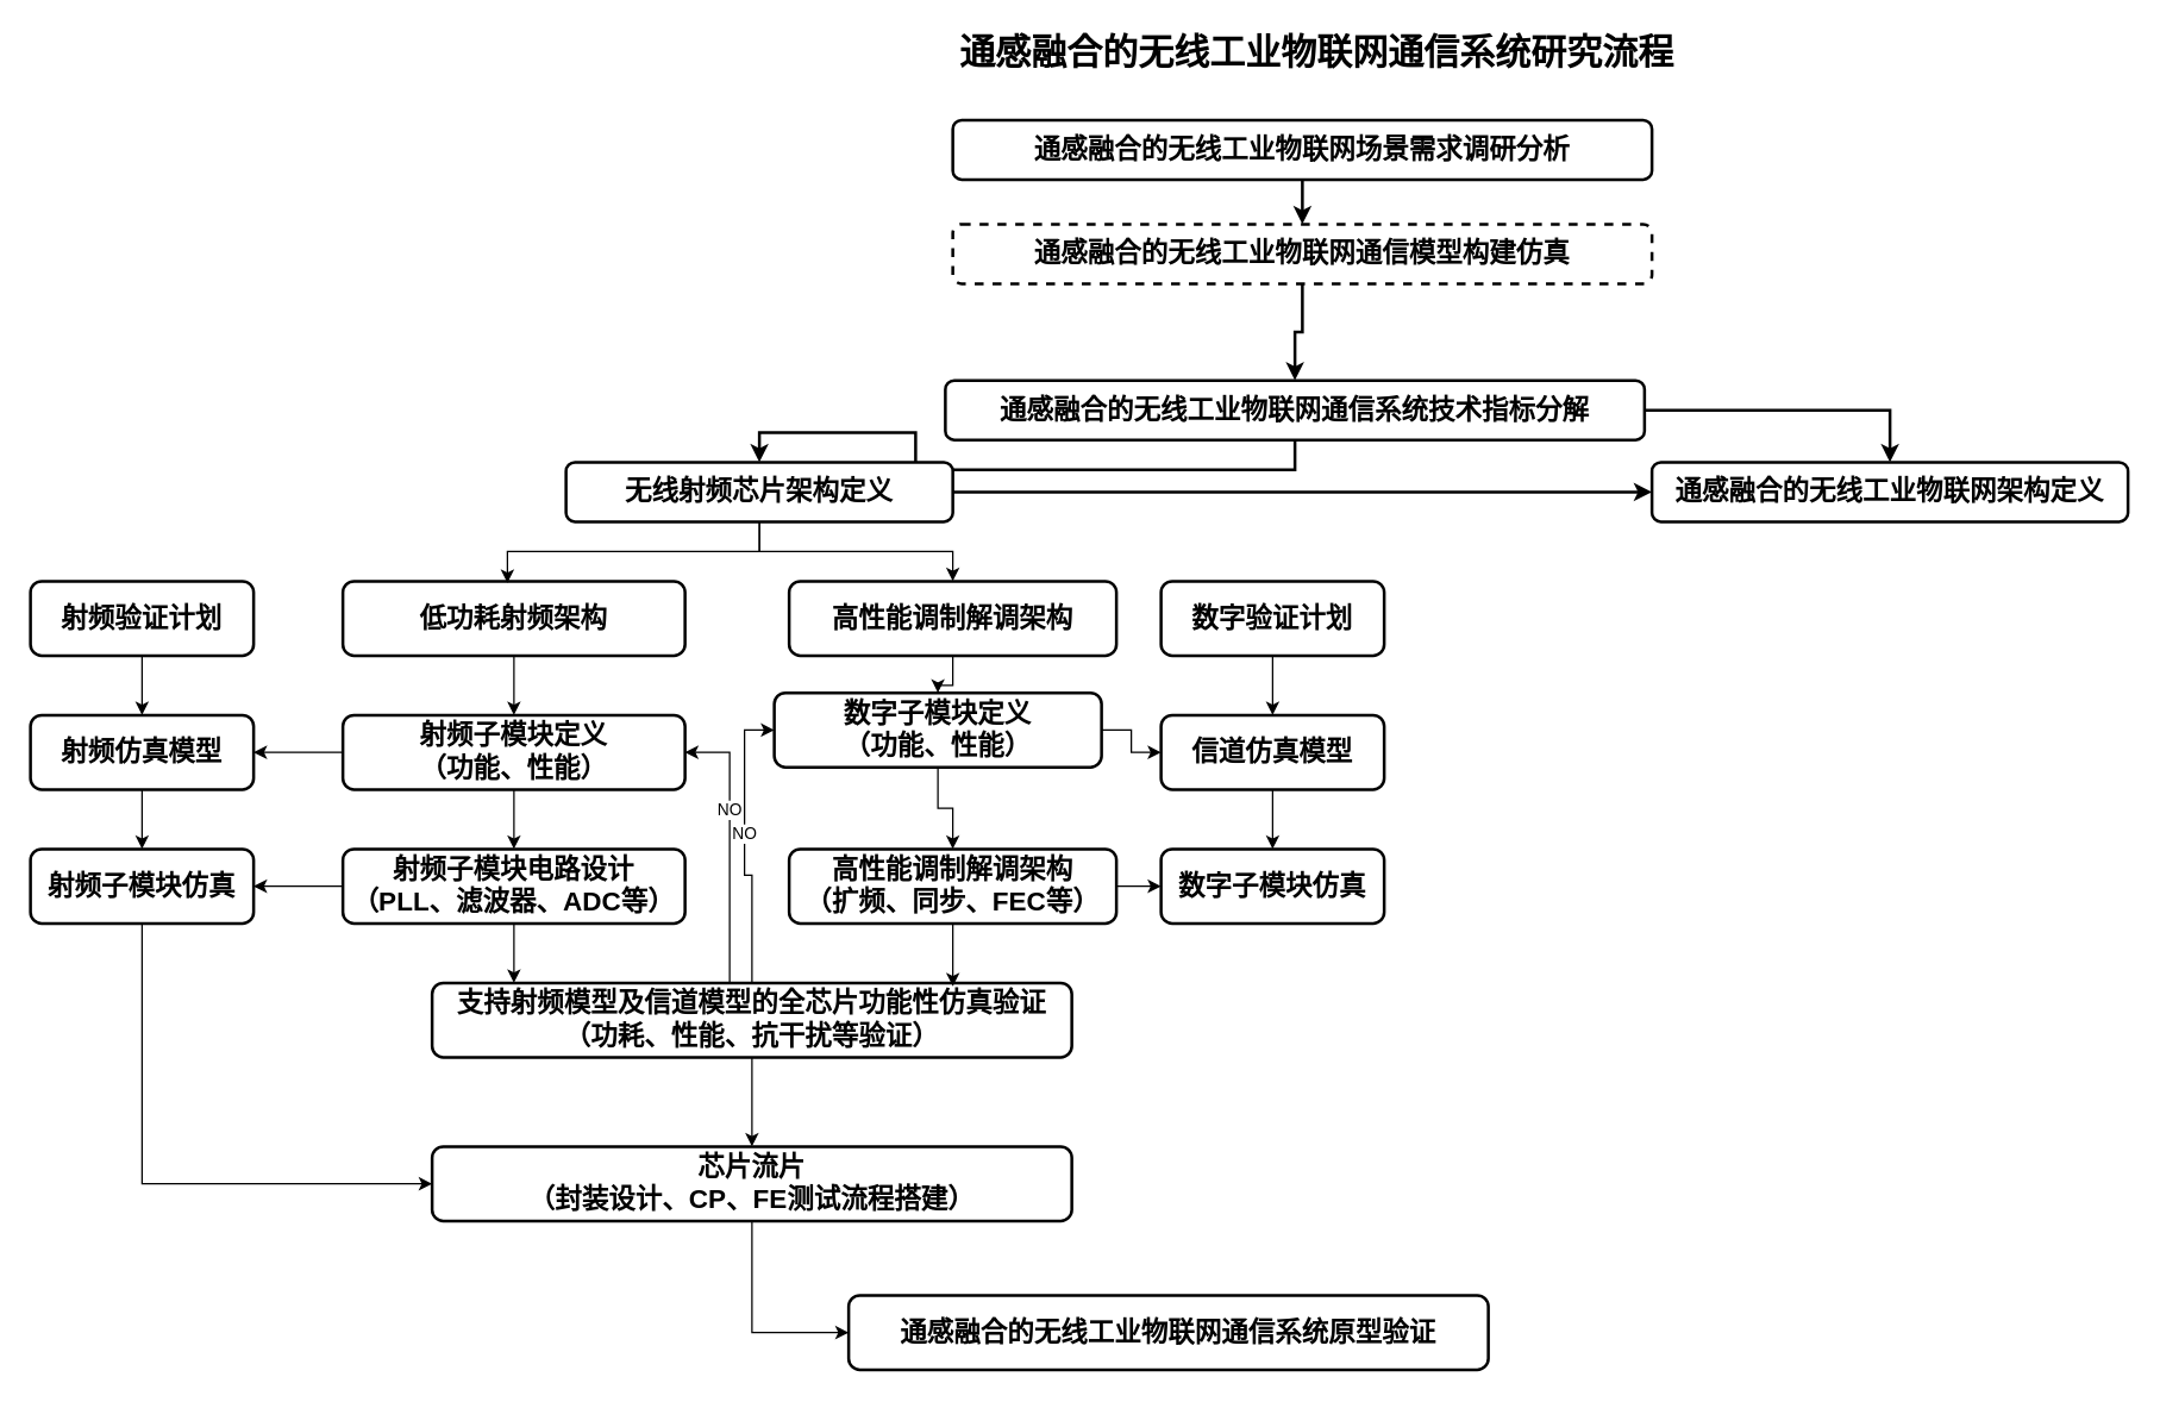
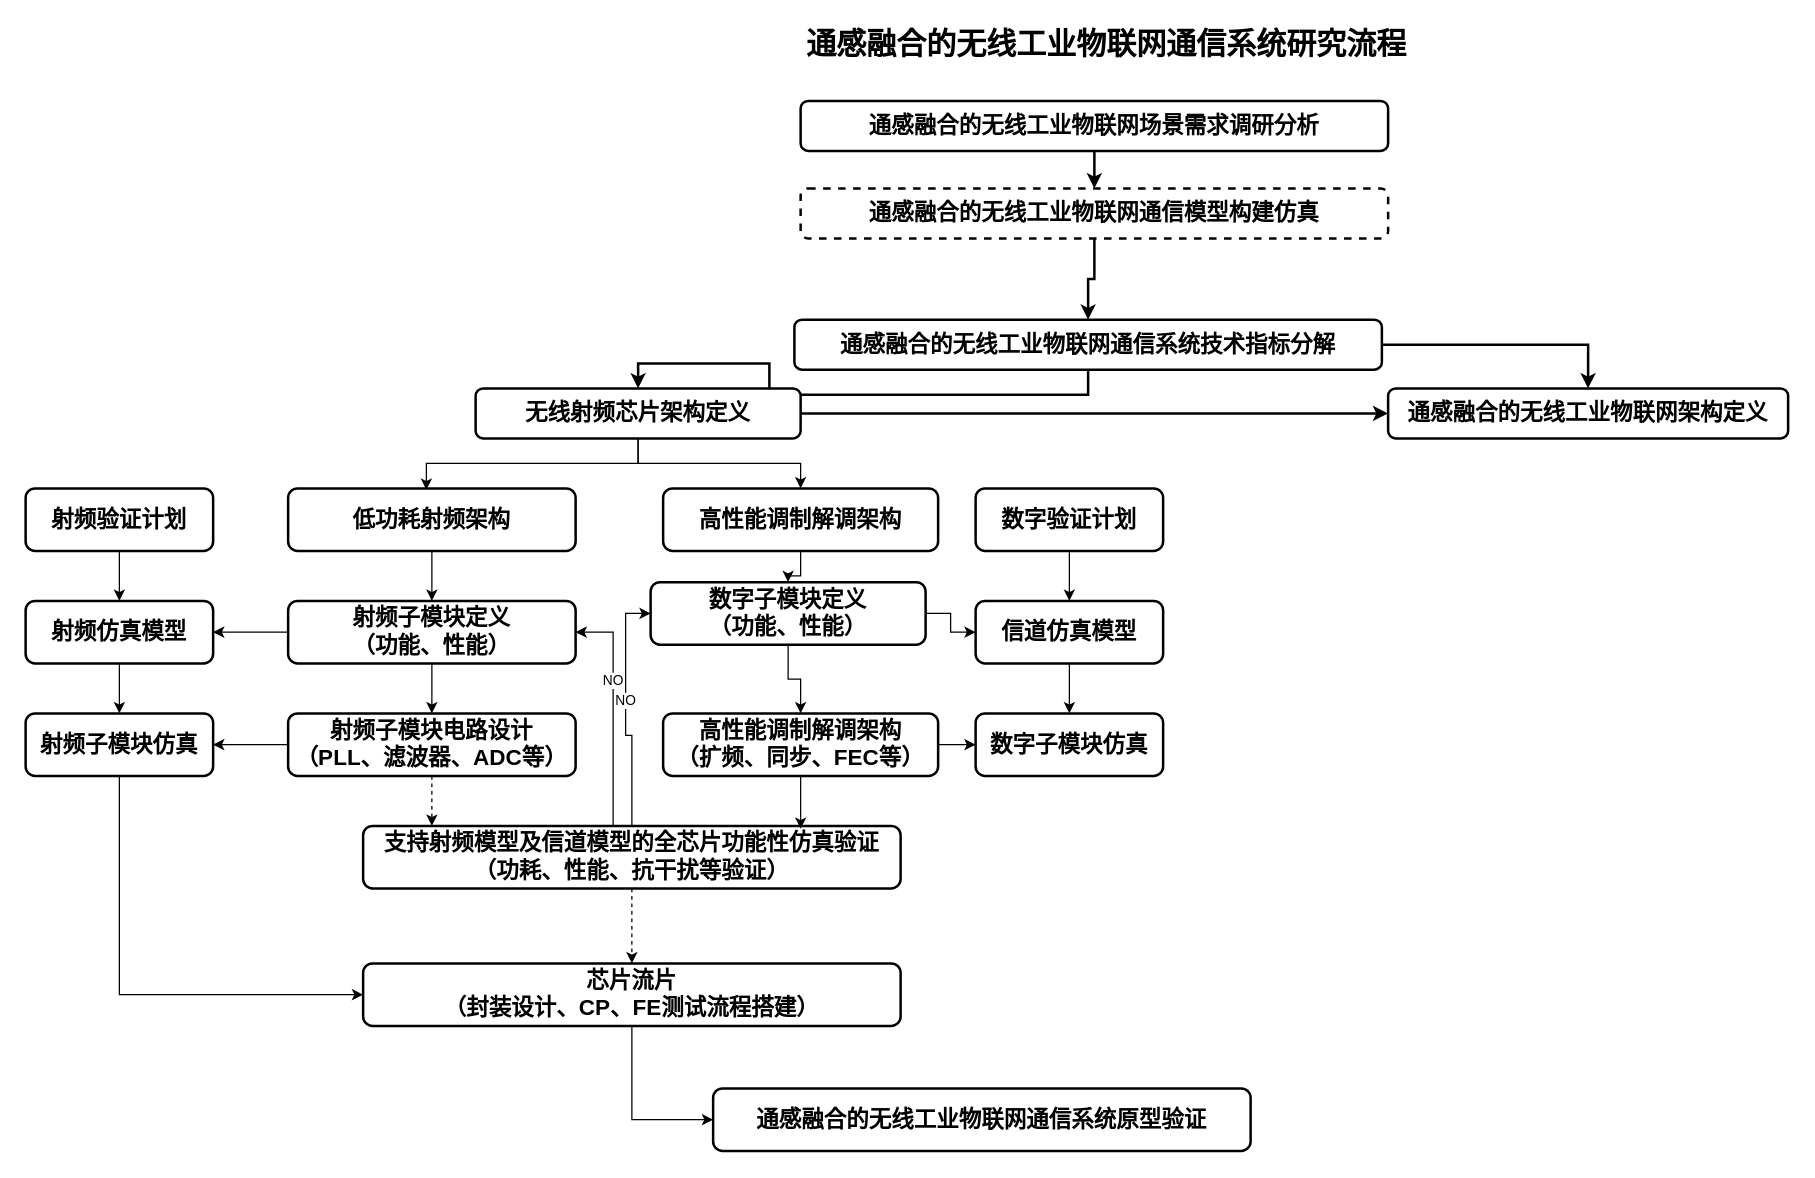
  <mxCell id="0" />
  <mxCell id="1" parent="0" />
  <mxCell id="2" style="edgeStyle=orthogonalEdgeStyle;rounded=0;orthogonalLoop=1;jettySize=auto;html=1;entryX=0.5;entryY=0;entryDx=0;entryDy=0;strokeWidth=2;" edge="1" parent="1" source="3" target="6"><mxGeometry relative="1" as="geometry" /></mxCell>
  <mxCell id="3" value="&lt;b style=&quot;border-color: var(--border-color);&quot;&gt;&lt;font style=&quot;border-color: var(--border-color); font-size: 18px;&quot;&gt;通感融合的无线工业物联网场景需求调研分析&lt;/font&gt;&lt;/b&gt;" style="rounded=1;whiteSpace=wrap;html=1;fontSize=12;glass=0;strokeWidth=2;shadow=0;" parent="1" vertex="1"><mxGeometry x="640" y="80" width="470" height="40" as="geometry" /></mxCell>
  <mxCell id="4" value="&lt;b&gt;&lt;font style=&quot;font-size: 24px;&quot;&gt;通感融合的无线工业物联网通信系统研究流程&lt;/font&gt;&lt;/b&gt;" style="text;strokeColor=none;align=center;fillColor=none;html=1;verticalAlign=middle;whiteSpace=wrap;rounded=0;" vertex="1" parent="1"><mxGeometry x="640" y="20" width="490" height="30" as="geometry" /></mxCell>
  <mxCell id="5" style="edgeStyle=orthogonalEdgeStyle;rounded=0;orthogonalLoop=1;jettySize=auto;html=1;entryX=0.5;entryY=0;entryDx=0;entryDy=0;strokeWidth=2;" edge="1" parent="1" source="6" target="9"><mxGeometry relative="1" as="geometry" /></mxCell>
  <mxCell id="6" value="&lt;b style=&quot;border-color: var(--border-color);&quot;&gt;&lt;font style=&quot;border-color: var(--border-color); font-size: 18px;&quot;&gt;通感融合的无线工业物联网通信模型构建仿真&lt;/font&gt;&lt;/b&gt;" style="rounded=1;whiteSpace=wrap;html=1;fontSize=12;glass=0;strokeWidth=2;shadow=0;dashed=1;" vertex="1" parent="1"><mxGeometry x="640" y="150" width="470" height="40" as="geometry" /></mxCell>
  <mxCell id="7" style="edgeStyle=orthogonalEdgeStyle;rounded=0;orthogonalLoop=1;jettySize=auto;html=1;entryX=0.5;entryY=0;entryDx=0;entryDy=0;strokeWidth=2;" edge="1" parent="1" source="9" target="12"><mxGeometry relative="1" as="geometry" /></mxCell>
  <mxCell id="8" style="edgeStyle=orthogonalEdgeStyle;rounded=0;orthogonalLoop=1;jettySize=auto;html=1;strokeWidth=2;" edge="1" parent="1" source="9" target="13"><mxGeometry relative="1" as="geometry" /></mxCell>
  <mxCell id="9" value="&lt;b style=&quot;border-color: var(--border-color);&quot;&gt;&lt;font style=&quot;border-color: var(--border-color); font-size: 18px;&quot;&gt;通感融合的无线工业物联网通信系统技术指标分解&lt;/font&gt;&lt;/b&gt;" style="rounded=1;whiteSpace=wrap;html=1;fontSize=12;glass=0;strokeWidth=2;shadow=0;" vertex="1" parent="1"><mxGeometry x="635" y="255" width="470" height="40" as="geometry" /></mxCell>
  <mxCell id="10" style="edgeStyle=orthogonalEdgeStyle;rounded=0;orthogonalLoop=1;jettySize=auto;html=1;entryX=0;entryY=0.5;entryDx=0;entryDy=0;strokeWidth=2;" edge="1" parent="1" source="12" target="13"><mxGeometry relative="1" as="geometry" /></mxCell>
  <mxCell id="11" style="edgeStyle=orthogonalEdgeStyle;rounded=0;orthogonalLoop=1;jettySize=auto;html=1;entryX=0.5;entryY=0;entryDx=0;entryDy=0;" edge="1" parent="1" source="12" target="17"><mxGeometry relative="1" as="geometry" /></mxCell>
  <mxCell id="12" value="&lt;b style=&quot;border-color: var(--border-color);&quot;&gt;&lt;font style=&quot;border-color: var(--border-color); font-size: 18px;&quot;&gt;无线射频芯片架构定义&lt;/font&gt;&lt;/b&gt;" style="rounded=1;whiteSpace=wrap;html=1;fontSize=12;glass=0;strokeWidth=2;shadow=0;" vertex="1" parent="1"><mxGeometry x="380" y="310" width="260" height="40" as="geometry" /></mxCell>
  <mxCell id="13" value="&lt;b style=&quot;border-color: var(--border-color);&quot;&gt;&lt;font style=&quot;border-color: var(--border-color); font-size: 18px;&quot;&gt;通感融合的无线工业物联网架构定义&lt;/font&gt;&lt;/b&gt;" style="rounded=1;whiteSpace=wrap;html=1;fontSize=12;glass=0;strokeWidth=2;shadow=0;" vertex="1" parent="1"><mxGeometry x="1110" y="310" width="320" height="40" as="geometry" /></mxCell>
  <mxCell id="14" style="edgeStyle=orthogonalEdgeStyle;rounded=0;orthogonalLoop=1;jettySize=auto;html=1;entryX=0.5;entryY=0;entryDx=0;entryDy=0;" edge="1" parent="1" source="15" target="20"><mxGeometry relative="1" as="geometry" /></mxCell>
  <mxCell id="15" value="&lt;b style=&quot;border-color: var(--border-color);&quot;&gt;&lt;font style=&quot;border-color: var(--border-color); font-size: 18px;&quot;&gt;低功耗射频架构&lt;/font&gt;&lt;/b&gt;" style="rounded=1;whiteSpace=wrap;html=1;fontSize=12;glass=0;strokeWidth=2;shadow=0;" vertex="1" parent="1"><mxGeometry x="230" y="390" width="230" height="50" as="geometry" /></mxCell>
  <mxCell id="16" style="edgeStyle=orthogonalEdgeStyle;rounded=0;orthogonalLoop=1;jettySize=auto;html=1;" edge="1" parent="1" source="17" target="26"><mxGeometry relative="1" as="geometry" /></mxCell>
  <mxCell id="17" value="&lt;b style=&quot;border-color: var(--border-color);&quot;&gt;&lt;font style=&quot;border-color: var(--border-color); font-size: 18px;&quot;&gt;高性能调制解调架构&lt;/font&gt;&lt;/b&gt;" style="rounded=1;whiteSpace=wrap;html=1;fontSize=12;glass=0;strokeWidth=2;shadow=0;" vertex="1" parent="1"><mxGeometry x="530" y="390" width="220" height="50" as="geometry" /></mxCell>
  <mxCell id="18" style="edgeStyle=orthogonalEdgeStyle;rounded=0;orthogonalLoop=1;jettySize=auto;html=1;entryX=0.5;entryY=0;entryDx=0;entryDy=0;" edge="1" parent="1" source="20" target="23"><mxGeometry relative="1" as="geometry" /></mxCell>
  <mxCell id="19" style="edgeStyle=orthogonalEdgeStyle;rounded=0;orthogonalLoop=1;jettySize=auto;html=1;exitX=0;exitY=0.5;exitDx=0;exitDy=0;entryX=1;entryY=0.5;entryDx=0;entryDy=0;" edge="1" parent="1" source="20" target="41"><mxGeometry relative="1" as="geometry" /></mxCell>
  <mxCell id="20" value="&lt;b style=&quot;border-color: var(--border-color);&quot;&gt;&lt;font style=&quot;border-color: var(--border-color); font-size: 18px;&quot;&gt;射频子模块定义&lt;br&gt;（功能、性能）&lt;br&gt;&lt;/font&gt;&lt;/b&gt;" style="rounded=1;whiteSpace=wrap;html=1;fontSize=12;glass=0;strokeWidth=2;shadow=0;" vertex="1" parent="1"><mxGeometry x="230" y="480" width="230" height="50" as="geometry" /></mxCell>
  <mxCell id="21" style="edgeStyle=orthogonalEdgeStyle;rounded=0;orthogonalLoop=1;jettySize=auto;html=1;exitX=0;exitY=0.5;exitDx=0;exitDy=0;" edge="1" parent="1" source="23" target="39"><mxGeometry relative="1" as="geometry" /></mxCell>
- <mxCell id="22" style="edgeStyle=orthogonalEdgeStyle;rounded=0;orthogonalLoop=1;jettySize=auto;html=1;" edge="1" parent="1" source="23" target="34"><mxGeometry relative="1" as="geometry"><Array as="points"><mxPoint x="345" y="660" /><mxPoint x="345" y="660" /></Array></mxGeometry></mxCell>
+ <mxCell id="22" style="edgeStyle=orthogonalEdgeStyle;rounded=0;orthogonalLoop=1;jettySize=auto;html=1;dashed=1;" edge="1" parent="1" source="23" target="34"><mxGeometry relative="1" as="geometry"><Array as="points"><mxPoint x="345" y="660" /><mxPoint x="345" y="660" /></Array></mxGeometry></mxCell>
  <mxCell id="23" value="&lt;b style=&quot;border-color: var(--border-color);&quot;&gt;&lt;font style=&quot;border-color: var(--border-color); font-size: 18px;&quot;&gt;射频子模块电路设计&lt;br&gt;（PLL、滤波器、ADC等）&lt;br&gt;&lt;/font&gt;&lt;/b&gt;" style="rounded=1;whiteSpace=wrap;html=1;fontSize=12;glass=0;strokeWidth=2;shadow=0;" vertex="1" parent="1"><mxGeometry x="230" y="570" width="230" height="50" as="geometry" /></mxCell>
  <mxCell id="24" style="edgeStyle=orthogonalEdgeStyle;rounded=0;orthogonalLoop=1;jettySize=auto;html=1;entryX=0.481;entryY=0.023;entryDx=0;entryDy=0;entryPerimeter=0;" edge="1" parent="1" source="12" target="15"><mxGeometry relative="1" as="geometry" /></mxCell>
  <mxCell id="25" style="edgeStyle=orthogonalEdgeStyle;rounded=0;orthogonalLoop=1;jettySize=auto;html=1;exitX=1;exitY=0.5;exitDx=0;exitDy=0;entryX=0;entryY=0.5;entryDx=0;entryDy=0;" edge="1" parent="1" source="26" target="46"><mxGeometry relative="1" as="geometry" /></mxCell>
  <mxCell id="26" value="&lt;b style=&quot;border-color: var(--border-color);&quot;&gt;&lt;font style=&quot;border-color: var(--border-color); font-size: 18px;&quot;&gt;数字子模块定义&lt;br style=&quot;border-color: var(--border-color);&quot;&gt;（功能、性能）&lt;/font&gt;&lt;/b&gt;" style="rounded=1;whiteSpace=wrap;html=1;fontSize=12;glass=0;strokeWidth=2;shadow=0;" vertex="1" parent="1"><mxGeometry x="520" y="465" width="220" height="50" as="geometry" /></mxCell>
  <mxCell id="27" style="edgeStyle=orthogonalEdgeStyle;rounded=0;orthogonalLoop=1;jettySize=auto;html=1;exitX=1;exitY=0.5;exitDx=0;exitDy=0;entryX=0;entryY=0.5;entryDx=0;entryDy=0;" edge="1" parent="1" source="28" target="44"><mxGeometry relative="1" as="geometry" /></mxCell>
  <mxCell id="28" value="&lt;b style=&quot;border-color: var(--border-color);&quot;&gt;&lt;font style=&quot;border-color: var(--border-color); font-size: 18px;&quot;&gt;高性能调制解调架构&lt;br&gt;（扩频、同步、FEC等）&lt;br&gt;&lt;/font&gt;&lt;/b&gt;" style="rounded=1;whiteSpace=wrap;html=1;fontSize=12;glass=0;strokeWidth=2;shadow=0;" vertex="1" parent="1"><mxGeometry x="530" y="570" width="220" height="50" as="geometry" /></mxCell>
  <mxCell id="29" style="edgeStyle=orthogonalEdgeStyle;rounded=0;orthogonalLoop=1;jettySize=auto;html=1;entryX=1;entryY=0.5;entryDx=0;entryDy=0;" edge="1" parent="1" source="34" target="20"><mxGeometry relative="1" as="geometry"><Array as="points"><mxPoint x="490" y="505" /></Array></mxGeometry></mxCell>
  <mxCell id="30" value="NO" style="edgeLabel;html=1;align=center;verticalAlign=middle;resizable=0;points=[];" vertex="1" connectable="0" parent="29"><mxGeometry x="0.267" y="1" relative="1" as="geometry"><mxPoint as="offset" /></mxGeometry></mxCell>
  <mxCell id="31" style="edgeStyle=orthogonalEdgeStyle;rounded=0;orthogonalLoop=1;jettySize=auto;html=1;entryX=0;entryY=0.5;entryDx=0;entryDy=0;" edge="1" parent="1" source="34" target="26"><mxGeometry relative="1" as="geometry" /></mxCell>
  <mxCell id="32" value="NO" style="edgeLabel;html=1;align=center;verticalAlign=middle;resizable=0;points=[];" vertex="1" connectable="0" parent="31"><mxGeometry x="0.092" y="1" relative="1" as="geometry"><mxPoint as="offset" /></mxGeometry></mxCell>
- <mxCell id="33" style="edgeStyle=orthogonalEdgeStyle;rounded=0;orthogonalLoop=1;jettySize=auto;html=1;entryX=0.5;entryY=0;entryDx=0;entryDy=0;" edge="1" parent="1" source="34" target="36"><mxGeometry relative="1" as="geometry" /></mxCell>
+ <mxCell id="33" style="edgeStyle=orthogonalEdgeStyle;rounded=0;orthogonalLoop=1;jettySize=auto;html=1;entryX=0.5;entryY=0;entryDx=0;entryDy=0;dashed=1;" edge="1" parent="1" source="34" target="36"><mxGeometry relative="1" as="geometry" /></mxCell>
  <mxCell id="34" value="&lt;b style=&quot;border-color: var(--border-color);&quot;&gt;&lt;font style=&quot;border-color: var(--border-color); font-size: 18px;&quot;&gt;支持射频模型及信道模型的全芯片功能性仿真验证&lt;br&gt;（功耗、性能、抗干扰等验证）&lt;br&gt;&lt;/font&gt;&lt;/b&gt;" style="rounded=1;whiteSpace=wrap;html=1;fontSize=12;glass=0;strokeWidth=2;shadow=0;" vertex="1" parent="1"><mxGeometry x="290" y="660" width="430" height="50" as="geometry" /></mxCell>
  <mxCell id="35" style="edgeStyle=orthogonalEdgeStyle;rounded=0;orthogonalLoop=1;jettySize=auto;html=1;exitX=0.5;exitY=1;exitDx=0;exitDy=0;entryX=0;entryY=0.5;entryDx=0;entryDy=0;" edge="1" parent="1" source="36" target="37"><mxGeometry relative="1" as="geometry" /></mxCell>
  <mxCell id="36" value="&lt;b style=&quot;border-color: var(--border-color);&quot;&gt;&lt;font style=&quot;border-color: var(--border-color); font-size: 18px;&quot;&gt;芯片流片&lt;br&gt;（封装设计、CP、FE测试流程搭建）&lt;br&gt;&lt;/font&gt;&lt;/b&gt;" style="rounded=1;whiteSpace=wrap;html=1;fontSize=12;glass=0;strokeWidth=2;shadow=0;" vertex="1" parent="1"><mxGeometry x="290" y="770" width="430" height="50" as="geometry" /></mxCell>
  <mxCell id="37" value="&lt;b style=&quot;border-color: var(--border-color);&quot;&gt;&lt;font style=&quot;border-color: var(--border-color); font-size: 18px;&quot;&gt;&lt;b style=&quot;border-color: var(--border-color); font-size: 12px;&quot;&gt;&lt;font style=&quot;border-color: var(--border-color); font-size: 18px;&quot;&gt;通感融合的无线工业物联网通信系统原型验证&lt;/font&gt;&lt;/b&gt;&lt;br&gt;&lt;/font&gt;&lt;/b&gt;" style="rounded=1;whiteSpace=wrap;html=1;fontSize=12;glass=0;strokeWidth=2;shadow=0;" vertex="1" parent="1"><mxGeometry x="570" y="870" width="430" height="50" as="geometry" /></mxCell>
  <mxCell id="38" style="edgeStyle=orthogonalEdgeStyle;rounded=0;orthogonalLoop=1;jettySize=auto;html=1;exitX=0.5;exitY=1;exitDx=0;exitDy=0;entryX=0;entryY=0.5;entryDx=0;entryDy=0;" edge="1" parent="1" source="39" target="36"><mxGeometry relative="1" as="geometry" /></mxCell>
  <mxCell id="39" value="&lt;b style=&quot;border-color: var(--border-color);&quot;&gt;&lt;font style=&quot;border-color: var(--border-color); font-size: 18px;&quot;&gt;射频子模块仿真&lt;br&gt;&lt;/font&gt;&lt;/b&gt;" style="rounded=1;whiteSpace=wrap;html=1;fontSize=12;glass=0;strokeWidth=2;shadow=0;" vertex="1" parent="1"><mxGeometry x="20" y="570" width="150" height="50" as="geometry" /></mxCell>
  <mxCell id="40" style="edgeStyle=orthogonalEdgeStyle;rounded=0;orthogonalLoop=1;jettySize=auto;html=1;exitX=0.5;exitY=1;exitDx=0;exitDy=0;" edge="1" parent="1" source="41" target="39"><mxGeometry relative="1" as="geometry" /></mxCell>
  <mxCell id="41" value="&lt;b style=&quot;border-color: var(--border-color);&quot;&gt;&lt;font style=&quot;border-color: var(--border-color); font-size: 18px;&quot;&gt;射频仿真模型&lt;br&gt;&lt;/font&gt;&lt;/b&gt;" style="rounded=1;whiteSpace=wrap;html=1;fontSize=12;glass=0;strokeWidth=2;shadow=0;" vertex="1" parent="1"><mxGeometry x="20" y="480" width="150" height="50" as="geometry" /></mxCell>
  <mxCell id="42" style="edgeStyle=orthogonalEdgeStyle;rounded=0;orthogonalLoop=1;jettySize=auto;html=1;" edge="1" parent="1" source="43" target="41"><mxGeometry relative="1" as="geometry" /></mxCell>
  <mxCell id="43" value="&lt;b style=&quot;border-color: var(--border-color);&quot;&gt;&lt;font style=&quot;border-color: var(--border-color); font-size: 18px;&quot;&gt;射频验证计划&lt;br&gt;&lt;/font&gt;&lt;/b&gt;" style="rounded=1;whiteSpace=wrap;html=1;fontSize=12;glass=0;strokeWidth=2;shadow=0;" vertex="1" parent="1"><mxGeometry x="20" y="390" width="150" height="50" as="geometry" /></mxCell>
  <mxCell id="44" value="&lt;b style=&quot;border-color: var(--border-color);&quot;&gt;&lt;font style=&quot;border-color: var(--border-color); font-size: 18px;&quot;&gt;数字子模块仿真&lt;br&gt;&lt;/font&gt;&lt;/b&gt;" style="rounded=1;whiteSpace=wrap;html=1;fontSize=12;glass=0;strokeWidth=2;shadow=0;" vertex="1" parent="1"><mxGeometry x="780" y="570" width="150" height="50" as="geometry" /></mxCell>
  <mxCell id="45" style="edgeStyle=orthogonalEdgeStyle;rounded=0;orthogonalLoop=1;jettySize=auto;html=1;entryX=0.5;entryY=0;entryDx=0;entryDy=0;" edge="1" parent="1" source="46" target="44"><mxGeometry relative="1" as="geometry" /></mxCell>
  <mxCell id="46" value="&lt;b style=&quot;border-color: var(--border-color);&quot;&gt;&lt;font style=&quot;border-color: var(--border-color); font-size: 18px;&quot;&gt;信道仿真模型&lt;br&gt;&lt;/font&gt;&lt;/b&gt;" style="rounded=1;whiteSpace=wrap;html=1;fontSize=12;glass=0;strokeWidth=2;shadow=0;" vertex="1" parent="1"><mxGeometry x="780" y="480" width="150" height="50" as="geometry" /></mxCell>
  <mxCell id="47" style="edgeStyle=orthogonalEdgeStyle;rounded=0;orthogonalLoop=1;jettySize=auto;html=1;entryX=0.5;entryY=0;entryDx=0;entryDy=0;" edge="1" parent="1" source="48" target="46"><mxGeometry relative="1" as="geometry" /></mxCell>
  <mxCell id="48" value="&lt;b style=&quot;border-color: var(--border-color);&quot;&gt;&lt;font style=&quot;border-color: var(--border-color); font-size: 18px;&quot;&gt;数字验证计划&lt;br&gt;&lt;/font&gt;&lt;/b&gt;" style="rounded=1;whiteSpace=wrap;html=1;fontSize=12;glass=0;strokeWidth=2;shadow=0;" vertex="1" parent="1"><mxGeometry x="780" y="390" width="150" height="50" as="geometry" /></mxCell>
  <mxCell id="49" style="edgeStyle=orthogonalEdgeStyle;rounded=0;orthogonalLoop=1;jettySize=auto;html=1;entryX=0.5;entryY=0;entryDx=0;entryDy=0;" edge="1" parent="1" source="26" target="28"><mxGeometry relative="1" as="geometry" /></mxCell>
  <mxCell id="50" style="edgeStyle=orthogonalEdgeStyle;rounded=0;orthogonalLoop=1;jettySize=auto;html=1;entryX=0.814;entryY=0.045;entryDx=0;entryDy=0;entryPerimeter=0;" edge="1" parent="1" source="28" target="34"><mxGeometry relative="1" as="geometry" /></mxCell>
